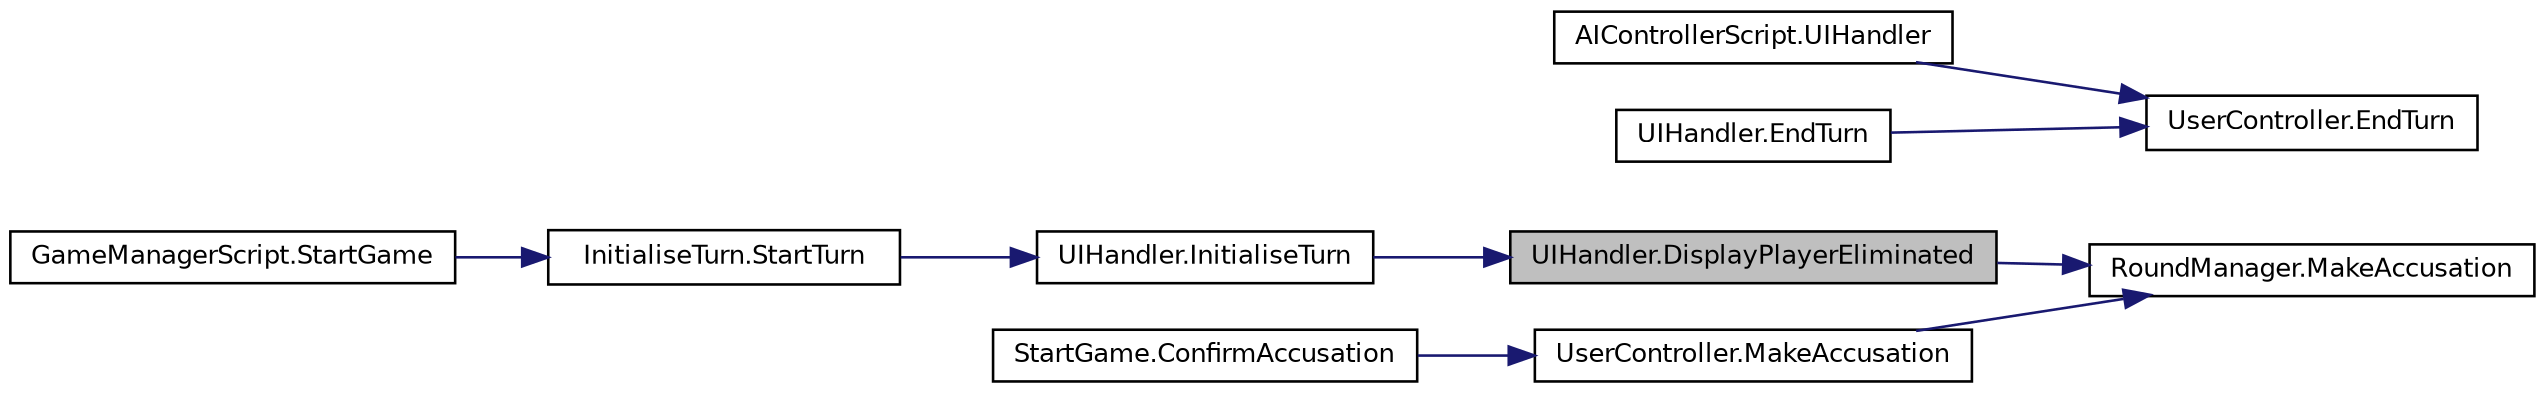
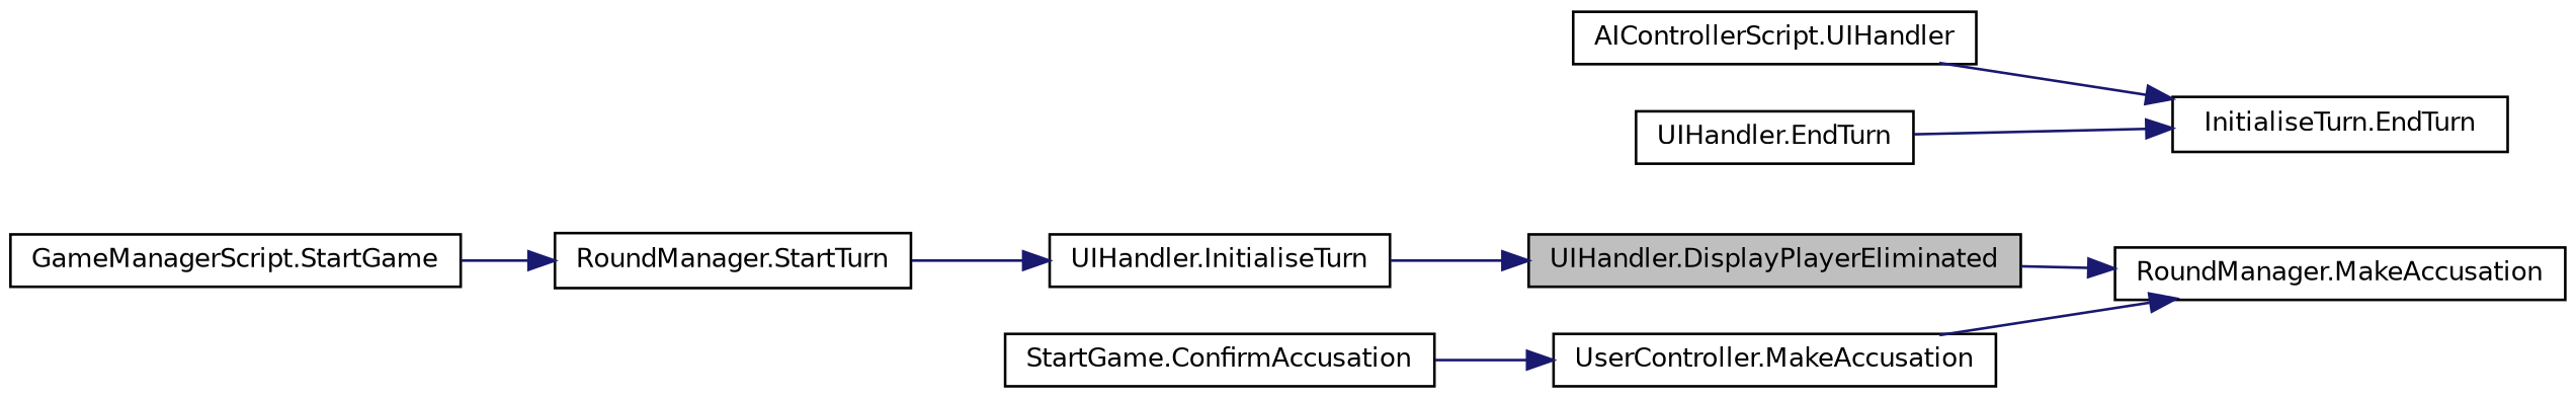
  digraph {
    rankdir=RL
    node [color=black fillcolor=white fontname=Helvetica fontsize=10 shape=record style=filled]
    edge [color=midnightblue dir=back fontname=Helvetica fontsize=10 labelfontname=Helvetica labelfontsize=10 style=solid]
    n1 [fillcolor=grey75 fontcolor=black height=0.2 label="UIHandler.DisplayPlayerEliminated" width=0.4]
    n2 [height=0.2 label="UIHandler.InitialiseTurn" width=0.4]
-   n3 [height=0.2 label="InitialiseTurn.StartTurn" width=0.4]
+   n3 [height=0.2 label="RoundManager.StartTurn" width=0.4]
    n4 [height=0.2 label="RoundManager.MakeAccusation" width=0.4]
    n5 [height=0.2 label="UserController.MakeAccusation" width=0.4]
    n6 [height=0.2 label="GameManagerScript.StartGame" width=0.4]
-   n7 [height=0.2 label="UserController.EndTurn" width=0.4]
+   n7 [height=0.2 label="InitialiseTurn.EndTurn" width=0.4]
    n8 [height=0.2 label="AIControllerScript.UIHandler" width=0.4]
    n9 [height=0.2 label="UIHandler.EndTurn" width=0.4]
    n10 [height=0.2 label="StartGame.ConfirmAccusation" width=0.4]
    n1 -> n2
    n2 -> n3
    n3 -> n6
    n4 -> n1
    n4 -> n5
    n5 -> n10
    n7 -> n8
    n7 -> n9
  }
